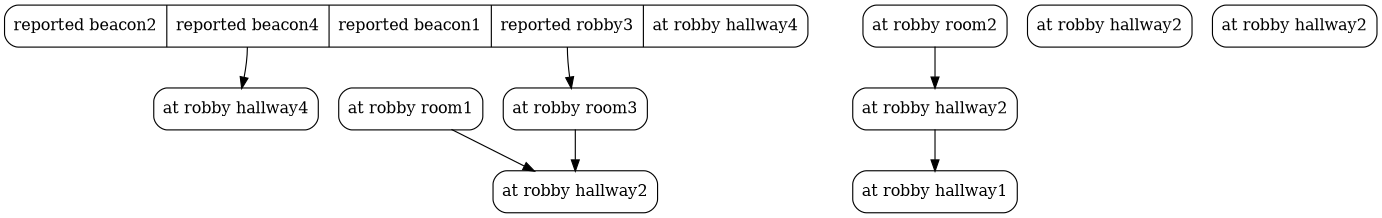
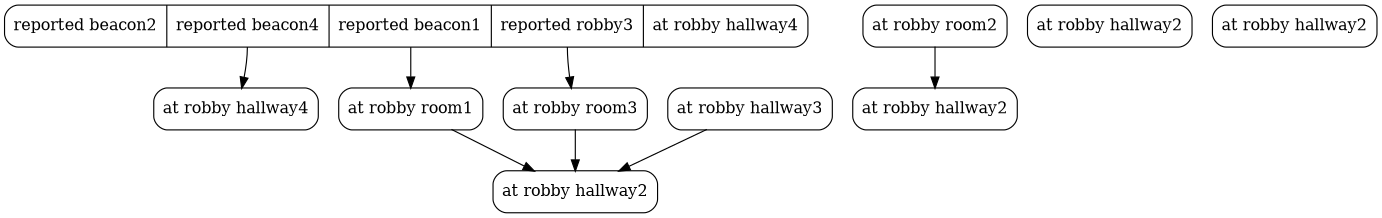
  digraph {
    node [shape=Mrecord]
    edge [color=black headport=atrobbyhallway2 style=solid]
    n1 [label="<reportedbeacon2> reported beacon2|<reportedbeacon4> reported beacon4|<reportedbeacon1> reported beacon1|<reportedbeacon3> reported robby3|<atrobbyhallway4> at robby hallway4"]
    n2 [label="<atrobbyhallway4> at robby hallway4"]
    n3 [label="<atrobbyroom1> at robby room1"]
    n4 [label="<atrobbyroom3> at robby room3"]
    n5 [label="<atrobbyroom2> at robby room2"]
    n6 [label="<atrobbyhallway2> at robby hallway2"]
    n7 [label="<atrobbyhallway2> at robby hallway2"]
-   n9 [label="<atrobbyhallway1> at robby hallway1"]
+   n8 [label="<atrobbyhallway3> at robby hallway3"]
    n10 [label="<atrobbyhallway2> at robby hallway2"]
    n11 [label="<atrobbyhallway2> at robby hallway2"]
    n1 -> n2 [headport=atrobbyhallway4 tailport=reportedbeacon4]
+   n1 -> n3 [headport=atrobbyroom1 tailport=reportedbeacon1]
    n1 -> n4 [headport=atrobbyroom3 tailport=reportedbeacon3]
    n3 -> n7 [tailport=atrobbyroom1]
    n4 -> n7 [tailport=atrobbyroom3]
    n5 -> n6 [tailport=atrobbyroom2]
-   n6 -> n9 [headport=atrobbyhallway1 tailport=atrobbyhallway2]
+   n8 -> n7 [tailport=atrobbyhallway3]
  }
